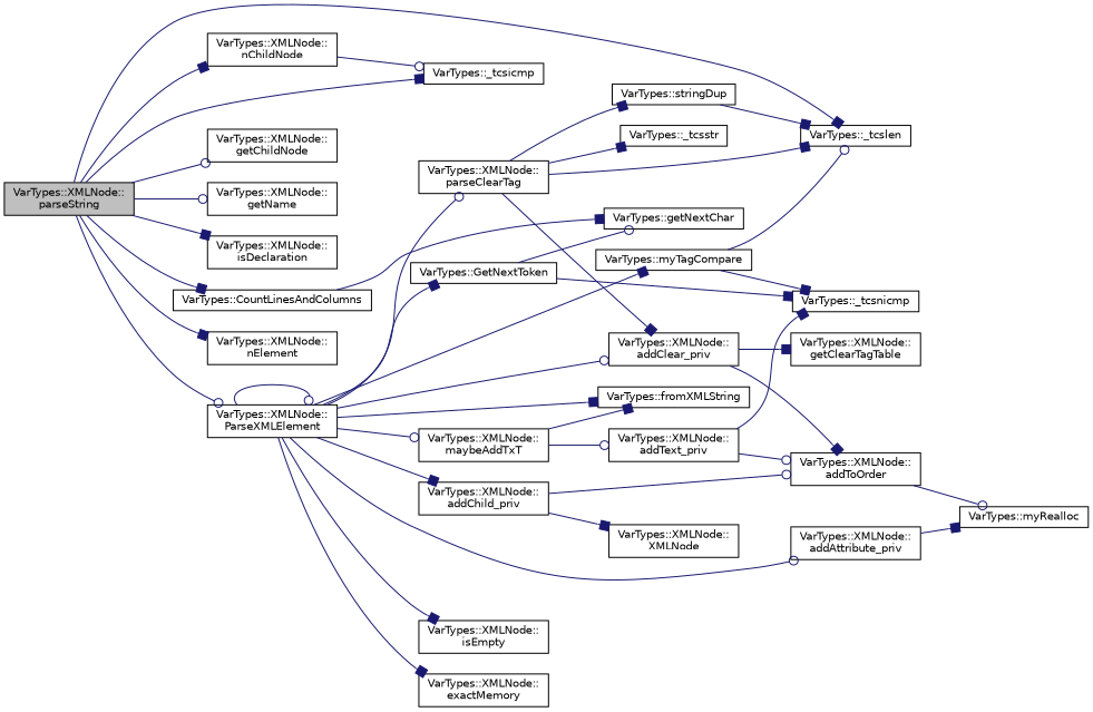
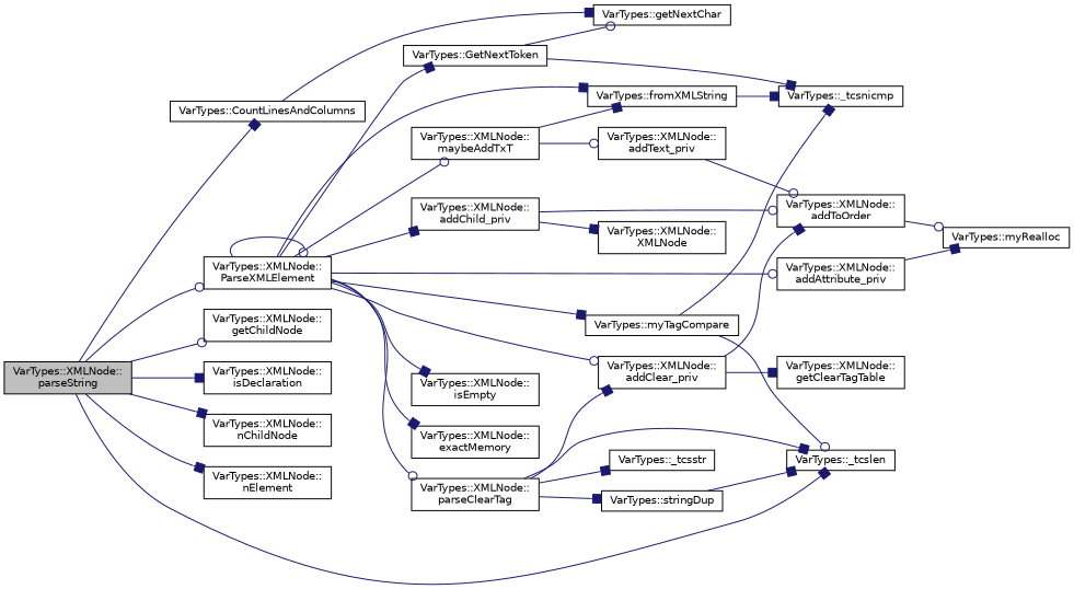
  digraph {
    rankdir=LR
    node [color=black fillcolor=white fontname=Helvetica fontsize=10 shape=record style=filled]
    edge [arrowhead=box color=midnightblue fontname=Helvetica fontsize=10 labelfontname=Helvetica labelfontsize=10 style=solid]
    n1 [fillcolor=grey75 fontcolor=black height=0.2 label="VarTypes::XMLNode::\lparseString" width=0.4]
-   n2 [height=0.2 label="VarTypes::_tcsicmp" width=0.4]
    n3 [height=0.2 label="VarTypes::_tcslen" width=0.4]
    n4 [height=0.2 label="VarTypes::CountLinesAndColumns" width=0.4]
    n5 [height=0.2 label="VarTypes::XMLNode::\lgetChildNode" width=0.4]
-   n6 [height=0.2 label="VarTypes::XMLNode::\lgetName" width=0.4]
    n7 [height=0.2 label="VarTypes::XMLNode::\lisDeclaration" width=0.4]
    n8 [height=0.2 label="VarTypes::XMLNode::\lnChildNode" width=0.4]
    n9 [height=0.2 label="VarTypes::XMLNode::\lnElement" width=0.4]
    n10 [height=0.2 label="VarTypes::XMLNode::\lParseXMLElement" width=0.4]
    n11 [height=0.2 label="VarTypes::getNextChar" width=0.4]
    n12 [height=0.2 label="VarTypes::GetNextToken" width=0.4]
    n13 [height=0.2 label="VarTypes::XMLNode::\lmaybeAddTxT" width=0.4]
    n14 [height=0.2 label="VarTypes::fromXMLString" width=0.4]
    n15 [height=0.2 label="VarTypes::myTagCompare" width=0.4]
    n16 [height=0.2 label="VarTypes::XMLNode::\laddChild_priv" width=0.4]
    n17 [height=0.2 label="VarTypes::XMLNode::\lisEmpty" width=0.4]
    n18 [height=0.2 label="VarTypes::XMLNode::\lexactMemory" width=0.4]
    n19 [height=0.2 label="VarTypes::XMLNode::\lparseClearTag" width=0.4]
    n20 [height=0.2 label="VarTypes::XMLNode::\laddAttribute_priv" width=0.4]
    n21 [height=0.2 label="VarTypes::XMLNode::\laddClear_priv" width=0.4]
    n22 [height=0.2 label="VarTypes::_tcsnicmp" width=0.4]
    n23 [height=0.2 label="VarTypes::XMLNode::\laddText_priv" width=0.4]
    n24 [height=0.2 label="VarTypes::XMLNode::\laddToOrder" width=0.4]
    n25 [height=0.2 label="VarTypes::XMLNode::\lXMLNode" width=0.4]
    n26 [height=0.2 label="VarTypes::stringDup" width=0.4]
    n27 [height=0.2 label="VarTypes::_tcsstr" width=0.4]
    n28 [height=0.2 label="VarTypes::myRealloc" width=0.4]
    n29 [height=0.2 label="VarTypes::XMLNode::\lgetClearTagTable" width=0.4]
-   n1 -> n2
    n1 -> n3
    n1 -> n4
    n1 -> n5 [arrowhead=odot]
-   n1 -> n6 [arrowhead=odot]
    n1 -> n7
    n1 -> n8
    n1 -> n9
    n1 -> n10 [arrowhead=odot]
    n4 -> n11
-   n8 -> n2 [arrowhead=odot]
    n10 -> n10 [arrowhead=odot]
    n10 -> n12
    n10 -> n13 [arrowhead=odot]
    n10 -> n14
    n10 -> n15
    n10 -> n16
    n10 -> n17
    n10 -> n18
    n10 -> n19 [arrowhead=odot]
    n10 -> n20 [arrowhead=odot]
    n10 -> n21 [arrowhead=odot]
    n12 -> n11 [arrowhead=odot]
    n12 -> n22
    n13 -> n14
    n13 -> n23 [arrowhead=odot]
-   n23 -> n22
+   n14 -> n22
    n15 -> n3 [arrowhead=odot]
    n15 -> n22
    n16 -> n24 [arrowhead=odot]
    n16 -> n25
    n19 -> n3
    n19 -> n21
    n19 -> n26
    n19 -> n27
    n20 -> n28
    n21 -> n24
    n21 -> n29
    n23 -> n24 [arrowhead=odot]
    n24 -> n28 [arrowhead=odot]
    n26 -> n3
  }
